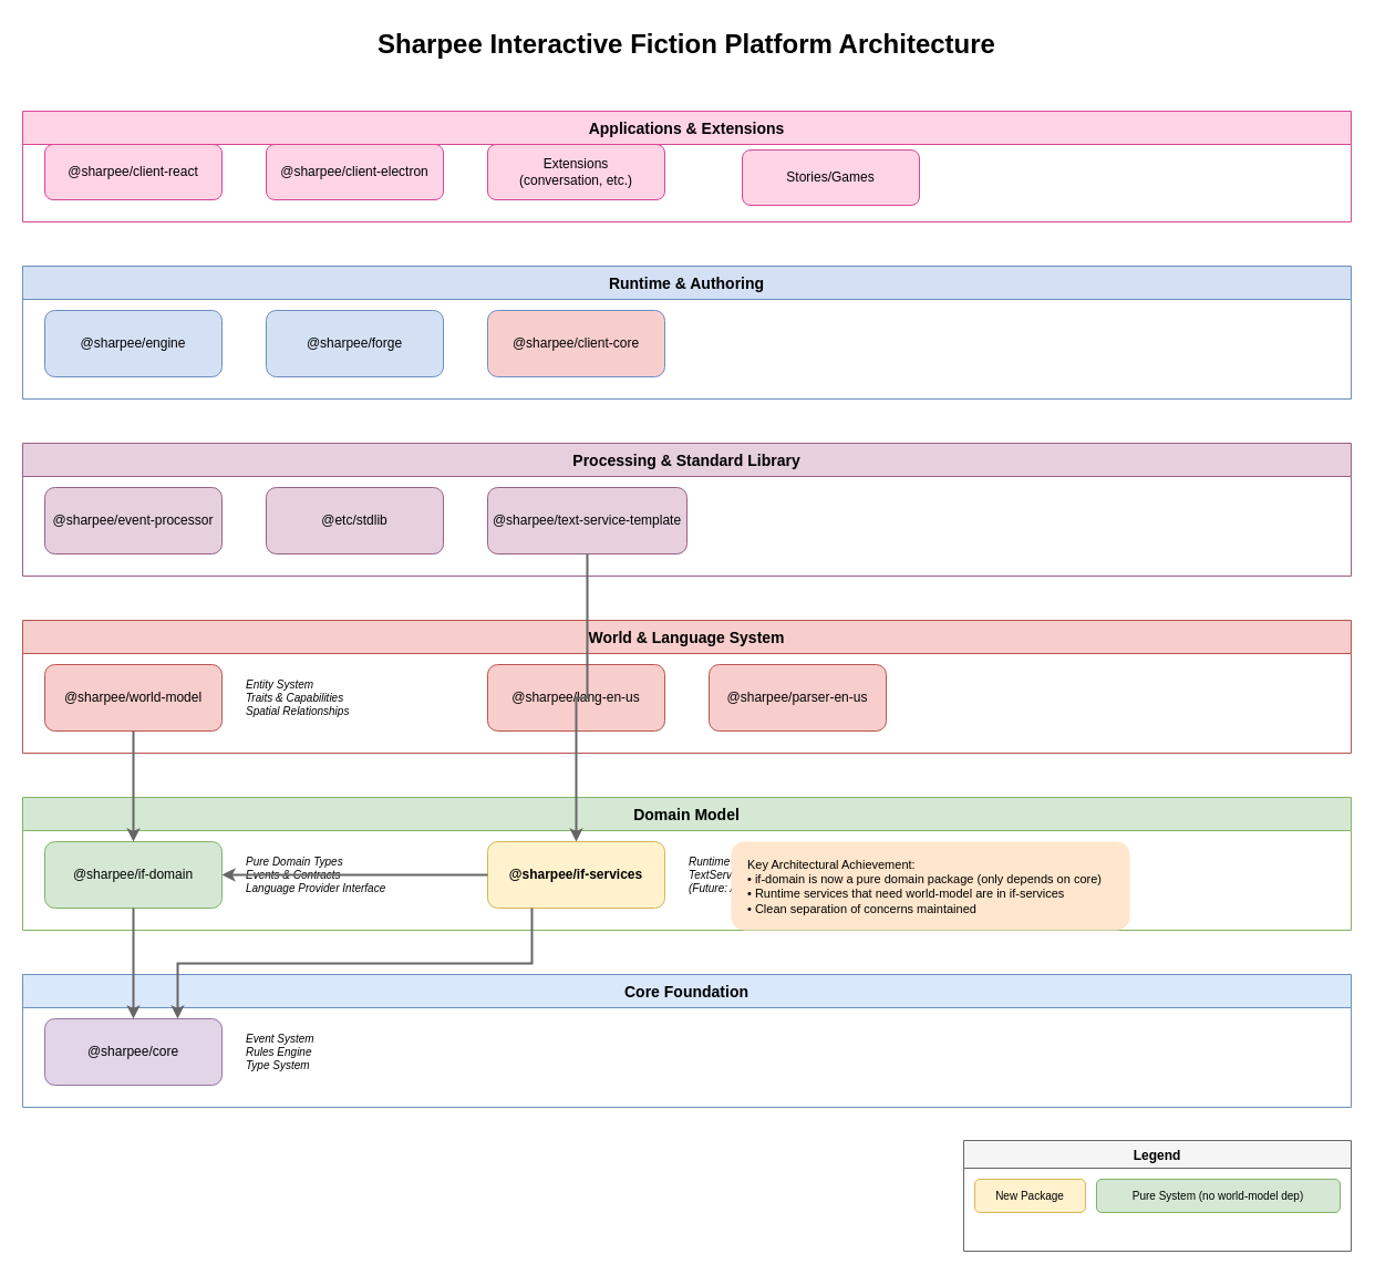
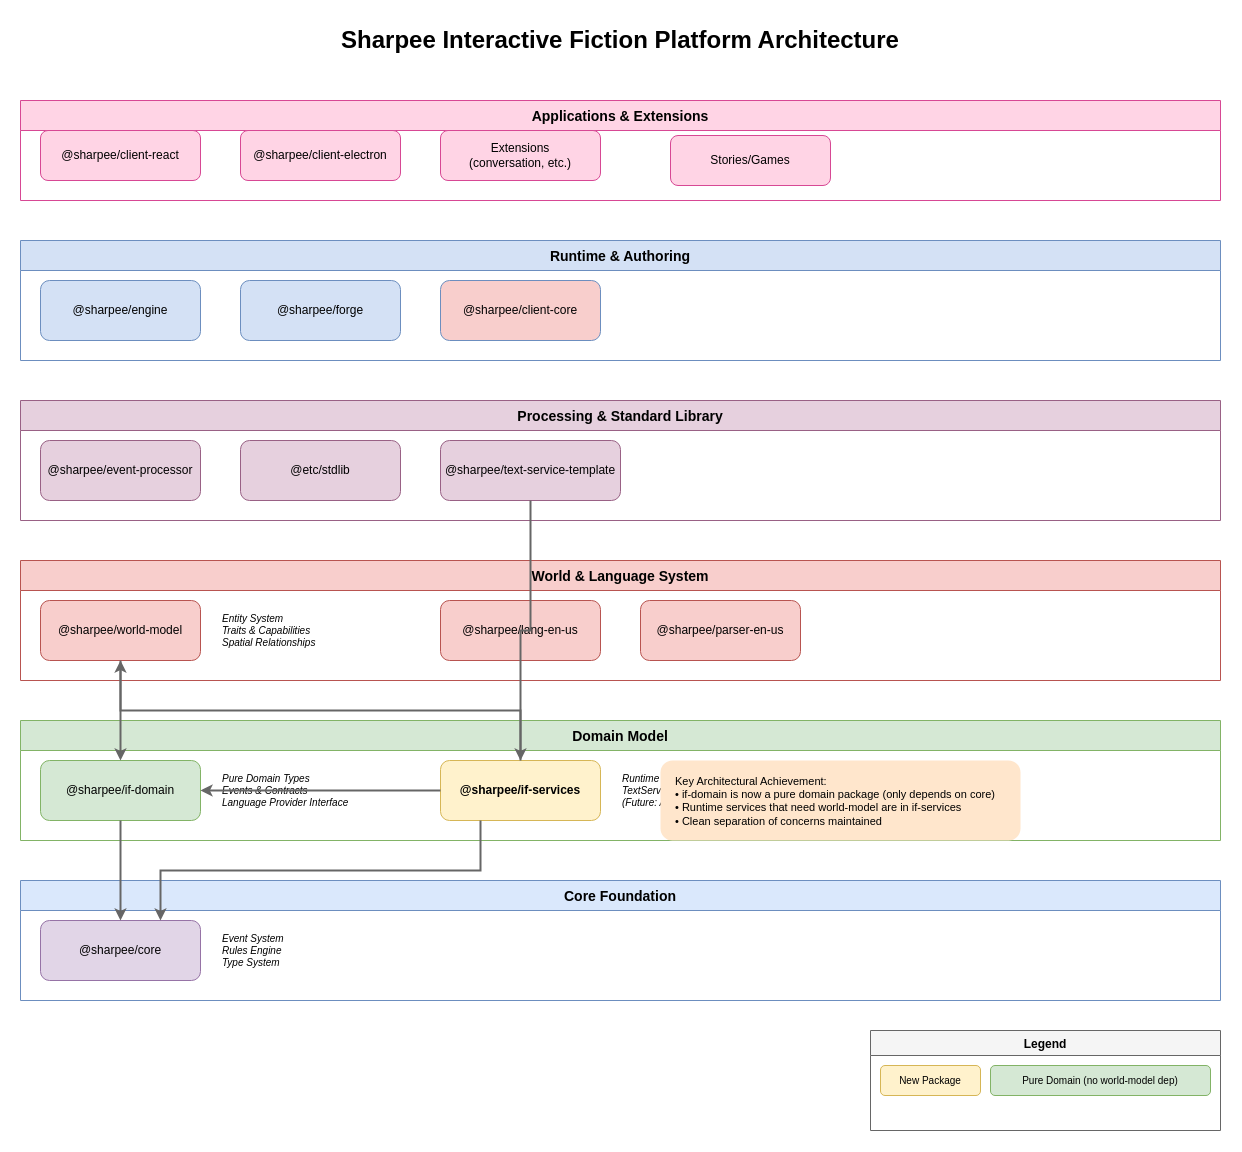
  <mxCell id="0" />
  <mxCell id="1" parent="0" />
  <mxCell id="2" value="Sharpee Interactive Fiction Platform Architecture" style="text;html=1;strokeColor=none;fillColor=none;align=center;verticalAlign=middle;whiteSpace=wrap;rounded=0;fontSize=24;fontStyle=1" vertex="1" parent="1"><mxGeometry x="220" y="20" width="800" height="40" as="geometry" /></mxCell>
  <mxCell id="3" value="Core Foundation" style="swimlane;fillColor=#dae8fc;strokeColor=#6c8ebf;fontSize=14;fontStyle=1;startSize=30;" vertex="1" parent="1"><mxGeometry x="20" y="880" width="1200" height="120" as="geometry" /></mxCell>
  <mxCell id="4" value="@sharpee/core" style="rounded=1;whiteSpace=wrap;html=1;fillColor=#e1d5e7;strokeColor=#9673a6;fontSize=12;" vertex="1" parent="3"><mxGeometry x="20" y="40" width="160" height="60" as="geometry" /></mxCell>
  <mxCell id="5" value="Event System&#10;Rules Engine&#10;Type System" style="text;html=1;strokeColor=none;fillColor=none;align=left;verticalAlign=middle;whiteSpace=wrap;rounded=0;fontSize=10;fontStyle=2" vertex="1" parent="3"><mxGeometry x="200" y="40" width="150" height="60" as="geometry" /></mxCell>
  <mxCell id="6" value="Domain Model" style="swimlane;fillColor=#d5e8d4;strokeColor=#82b366;fontSize=14;fontStyle=1;startSize=30;" vertex="1" parent="1"><mxGeometry x="20" y="720" width="1200" height="120" as="geometry" /></mxCell>
  <mxCell id="7" value="@sharpee/if-domain" style="rounded=1;whiteSpace=wrap;html=1;fillColor=#d5e8d4;strokeColor=#82b366;fontSize=12;" vertex="1" parent="6"><mxGeometry x="20" y="40" width="160" height="60" as="geometry" /></mxCell>
  <mxCell id="8" value="Pure Domain Types&#10;Events &amp; Contracts&#10;Language Provider Interface" style="text;html=1;strokeColor=none;fillColor=none;align=left;verticalAlign=middle;whiteSpace=wrap;rounded=0;fontSize=10;fontStyle=2" vertex="1" parent="6"><mxGeometry x="200" y="40" width="180" height="60" as="geometry" /></mxCell>
  <mxCell id="9" value="@sharpee/if-services" style="rounded=1;whiteSpace=wrap;html=1;fillColor=#fff2cc;strokeColor=#d6b656;fontSize=12;fontStyle=1" vertex="1" parent="6"><mxGeometry x="420" y="40" width="160" height="60" as="geometry" /></mxCell>
  <mxCell id="10" value="Runtime Service Interfaces&#10;TextService&#10;(Future: Audio, Graphics)" style="text;html=1;strokeColor=none;fillColor=none;align=left;verticalAlign=middle;whiteSpace=wrap;rounded=0;fontSize=10;fontStyle=2" vertex="1" parent="6"><mxGeometry x="600" y="40" width="180" height="60" as="geometry" /></mxCell>
  <mxCell id="11" value="World &amp; Language System" style="swimlane;fillColor=#f8cecc;strokeColor=#b85450;fontSize=14;fontStyle=1;startSize=30;" vertex="1" parent="1"><mxGeometry x="20" y="560" width="1200" height="120" as="geometry" /></mxCell>
  <mxCell id="12" value="@sharpee/world-model" style="rounded=1;whiteSpace=wrap;html=1;fillColor=#f8cecc;strokeColor=#b85450;fontSize=12;" vertex="1" parent="11"><mxGeometry x="20" y="40" width="160" height="60" as="geometry" /></mxCell>
  <mxCell id="13" value="Entity System&#10;Traits &amp; Capabilities&#10;Spatial Relationships" style="text;html=1;strokeColor=none;fillColor=none;align=left;verticalAlign=middle;whiteSpace=wrap;rounded=0;fontSize=10;fontStyle=2" vertex="1" parent="11"><mxGeometry x="200" y="40" width="150" height="60" as="geometry" /></mxCell>
  <mxCell id="14" value="@sharpee/lang-en-us" style="rounded=1;whiteSpace=wrap;html=1;fillColor=#f8cecc;strokeColor=#b85450;fontSize=12;" vertex="1" parent="11"><mxGeometry x="420" y="40" width="160" height="60" as="geometry" /></mxCell>
  <mxCell id="15" value="@sharpee/parser-en-us" style="rounded=1;whiteSpace=wrap;html=1;fillColor=#f8cecc;strokeColor=#b85450;fontSize=12;" vertex="1" parent="11"><mxGeometry x="620" y="40" width="160" height="60" as="geometry" /></mxCell>
  <mxCell id="16" value="Processing &amp; Standard Library" style="swimlane;fillColor=#e6d0de;strokeColor=#996185;fontSize=14;fontStyle=1;startSize=30;" vertex="1" parent="1"><mxGeometry x="20" y="400" width="1200" height="120" as="geometry" /></mxCell>
  <mxCell id="17" value="@sharpee/event-processor" style="rounded=1;whiteSpace=wrap;html=1;fillColor=#e6d0de;strokeColor=#996185;fontSize=12;" vertex="1" parent="16"><mxGeometry x="20" y="40" width="160" height="60" as="geometry" /></mxCell>
  <mxCell id="18" value="@etc/stdlib" style="rounded=1;whiteSpace=wrap;html=1;fillColor=#e6d0de;strokeColor=#996185;fontSize=12;" vertex="1" parent="16"><mxGeometry x="220" y="40" width="160" height="60" as="geometry" /></mxCell>
  <mxCell id="19" value="@sharpee/text-service-template" style="rounded=1;whiteSpace=wrap;html=1;fillColor=#e6d0de;strokeColor=#996185;fontSize=12;" vertex="1" parent="16"><mxGeometry x="420" y="40" width="180" height="60" as="geometry" /></mxCell>
  <mxCell id="20" value="Runtime &amp; Authoring" style="swimlane;fillColor=#d4e1f5;strokeColor=#6c8ebf;fontSize=14;fontStyle=1;startSize=30;" vertex="1" parent="1"><mxGeometry x="20" y="240" width="1200" height="120" as="geometry" /></mxCell>
  <mxCell id="21" value="@sharpee/engine" style="rounded=1;whiteSpace=wrap;html=1;fillColor=#d4e1f5;strokeColor=#6c8ebf;fontSize=12;" vertex="1" parent="20"><mxGeometry x="20" y="40" width="160" height="60" as="geometry" /></mxCell>
  <mxCell id="22" value="@sharpee/forge" style="rounded=1;whiteSpace=wrap;html=1;fillColor=#d4e1f5;strokeColor=#6c8ebf;fontSize=12;" vertex="1" parent="20"><mxGeometry x="220" y="40" width="160" height="60" as="geometry" /></mxCell>
  <mxCell id="23" value="@sharpee/client-core" style="rounded=1;whiteSpace=wrap;html=1;fillColor=#f8cecc;strokeColor=#6c8ebf;fontSize=12;" vertex="1" parent="20"><mxGeometry x="420" y="40" width="160" height="60" as="geometry" /></mxCell>
  <mxCell id="24" value="Applications &amp; Extensions" style="swimlane;fillColor=#ffd4e5;strokeColor=#d74894;fontSize=14;fontStyle=1;startSize=30;" vertex="1" parent="1"><mxGeometry x="20" y="100" width="1200" height="100" as="geometry" /></mxCell>
  <mxCell id="25" value="@sharpee/client-react" style="rounded=1;whiteSpace=wrap;html=1;fillColor=#ffd4e5;strokeColor=#d74894;fontSize=12;" vertex="1" parent="24"><mxGeometry x="20" y="30" width="160" height="50" as="geometry" /></mxCell>
  <mxCell id="26" value="@sharpee/client-electron" style="rounded=1;whiteSpace=wrap;html=1;fillColor=#ffd4e5;strokeColor=#d74894;fontSize=12;" vertex="1" parent="24"><mxGeometry x="220" y="30" width="160" height="50" as="geometry" /></mxCell>
  <mxCell id="27" value="Extensions&#10;(conversation, etc.)" style="rounded=1;whiteSpace=wrap;html=1;fillColor=#ffd4e5;strokeColor=#d74894;fontSize=12;" vertex="1" parent="24"><mxGeometry x="420" y="30" width="160" height="50" as="geometry" /></mxCell>
  <mxCell id="28" value="Stories/Games" style="rounded=1;whiteSpace=wrap;html=1;fillColor=#ffd4e5;strokeColor=#d74894;fontSize=12;" vertex="1" parent="24"><mxGeometry x="650" y="35" width="160" height="50" as="geometry" /></mxCell>
  <mxCell id="29" style="edgeStyle=orthogonalEdgeStyle;rounded=0;orthogonalLoop=1;jettySize=auto;html=1;entryX=0.5;entryY=0;exitX=0.5;exitY=1;strokeWidth=2;strokeColor=#666666;" edge="1" parent="1" source="7" target="4"><mxGeometry relative="1" as="geometry" /></mxCell>
  <mxCell id="30" style="edgeStyle=orthogonalEdgeStyle;rounded=0;orthogonalLoop=1;jettySize=auto;html=1;entryX=0.75;entryY=0;exitX=0.25;exitY=1;strokeWidth=2;strokeColor=#666666;" edge="1" parent="1" source="9" target="4"><mxGeometry relative="1" as="geometry" /></mxCell>
  <mxCell id="31" style="edgeStyle=orthogonalEdgeStyle;rounded=0;orthogonalLoop=1;jettySize=auto;html=1;entryX=1;entryY=0.5;exitX=0;exitY=0.5;strokeWidth=2;strokeColor=#666666;" edge="1" parent="1" source="9" target="7"><mxGeometry relative="1" as="geometry" /></mxCell>
+ <mxCell id="32" style="edgeStyle=orthogonalEdgeStyle;rounded=0;orthogonalLoop=1;jettySize=auto;html=1;entryX=0.5;entryY=1;exitX=0.5;exitY=0;strokeWidth=2;strokeColor=#666666;" edge="1" parent="1" source="9" target="12"><mxGeometry relative="1" as="geometry" /></mxCell>
  <mxCell id="33" style="edgeStyle=orthogonalEdgeStyle;rounded=0;orthogonalLoop=1;jettySize=auto;html=1;strokeWidth=2;strokeColor=#666666;" edge="1" parent="1" source="12" target="7"><mxGeometry relative="1" as="geometry" /></mxCell>
  <mxCell id="34" style="edgeStyle=orthogonalEdgeStyle;rounded=0;orthogonalLoop=1;jettySize=auto;html=1;strokeWidth=2;strokeColor=#666666;" edge="1" parent="1" source="19" target="9"><mxGeometry relative="1" as="geometry" /></mxCell>
  <mxCell id="35" value="Legend" style="swimlane;fillColor=#f5f5f5;strokeColor=#666666;fontSize=12;fontStyle=1;startSize=25;" vertex="1" parent="1"><mxGeometry x="870" y="1030" width="350" height="100" as="geometry" /></mxCell>
  <mxCell id="36" value="New Package" style="rounded=1;whiteSpace=wrap;html=1;fillColor=#fff2cc;strokeColor=#d6b656;fontSize=10;" vertex="1" parent="35"><mxGeometry x="10" y="35" width="100" height="30" as="geometry" /></mxCell>
- <mxCell id="37" value="Pure System (no world-model dep)" style="rounded=1;whiteSpace=wrap;html=1;fillColor=#d5e8d4;strokeColor=#82b366;fontSize=10;" vertex="1" parent="35"><mxGeometry x="120" y="35" width="220" height="30" as="geometry" /></mxCell>
+ <mxCell id="37" value="Pure Domain (no world-model dep)" style="rounded=1;whiteSpace=wrap;html=1;fillColor=#d5e8d4;strokeColor=#82b366;fontSize=10;" vertex="1" parent="35"><mxGeometry x="120" y="35" width="220" height="30" as="geometry" /></mxCell>
  <mxCell id="38" value="Key Architectural Achievement:&#10;• if-domain is now a pure domain package (only depends on core)&#10;• Runtime services that need world-model are in if-services&#10;• Clean separation of concerns maintained" style="text;html=1;strokeColor=none;fillColor=#ffe6cc;align=left;verticalAlign=top;whiteSpace=wrap;rounded=1;fontSize=11;fontStyle=0;spacing=5;spacingTop=5;spacingLeft=10;spacingRight=10;" vertex="1" parent="1"><mxGeometry x="660" y="760" width="360" height="80" as="geometry" /></mxCell>
